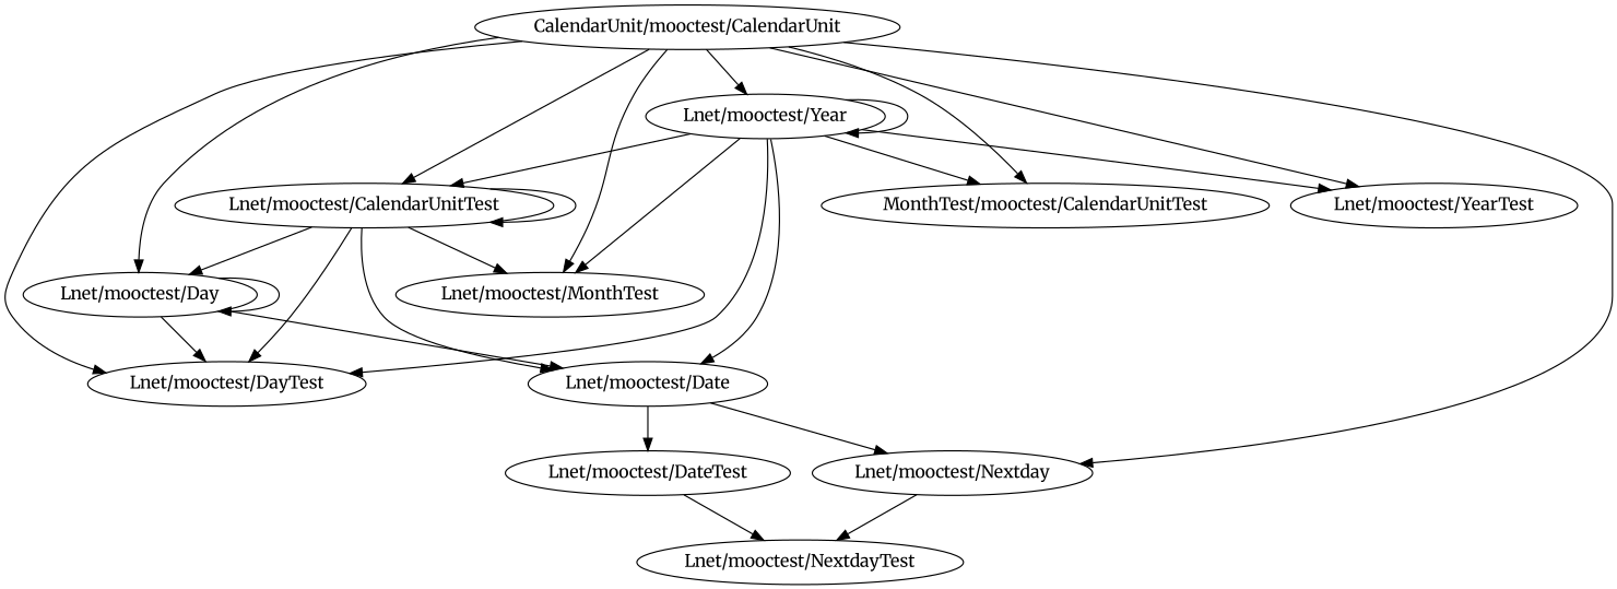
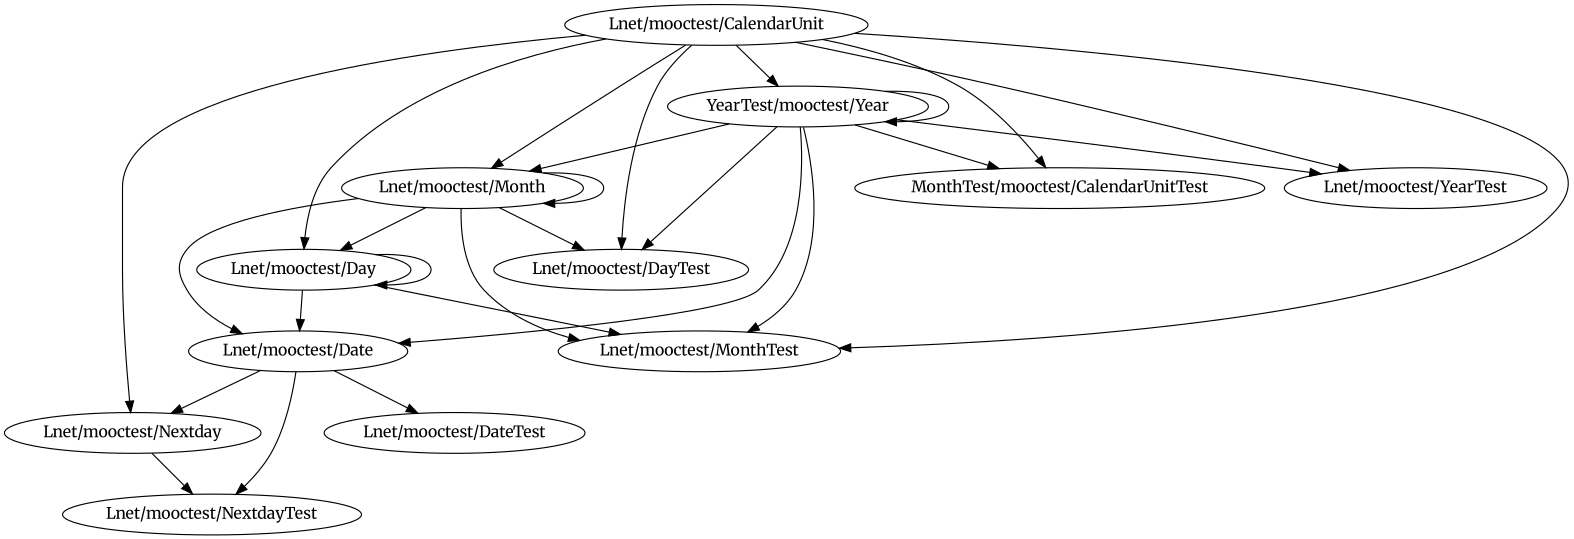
  digraph {
    fontname=Merriweather
    node [fontname=Merriweather]
    edge [fontname=Merriweather]
    "Lnet/mooctest/Day"
    "Lnet/mooctest/DayTest"
    "Lnet/mooctest/Date"
    "Lnet/mooctest/Nextday"
    "Lnet/mooctest/NextdayTest"
    "Lnet/mooctest/DateTest"
-   "Lnet/mooctest/CalendarUnit" [label="CalendarUnit/mooctest/CalendarUnit"]
-   "Lnet/mooctest/Month" [label="Lnet/mooctest/CalendarUnitTest"]
+   "Lnet/mooctest/CalendarUnit"
+   "Lnet/mooctest/Month"
    n9 [label="MonthTest/mooctest/CalendarUnitTest"]
-   "Lnet/mooctest/Year"
+   "Lnet/mooctest/Year" [label="YearTest/mooctest/Year"]
    "Lnet/mooctest/MonthTest"
    "Lnet/mooctest/YearTest"
    "Lnet/mooctest/Day" -> "Lnet/mooctest/Day"
-   "Lnet/mooctest/Day" -> "Lnet/mooctest/DayTest"
+   "Lnet/mooctest/Day" -> "Lnet/mooctest/MonthTest"
    "Lnet/mooctest/Day" -> "Lnet/mooctest/Date"
    "Lnet/mooctest/Date" -> "Lnet/mooctest/Nextday"
-   "Lnet/mooctest/DateTest" -> "Lnet/mooctest/NextdayTest"
+   "Lnet/mooctest/Date" -> "Lnet/mooctest/NextdayTest"
    "Lnet/mooctest/Date" -> "Lnet/mooctest/DateTest"
    "Lnet/mooctest/Nextday" -> "Lnet/mooctest/NextdayTest"
    "Lnet/mooctest/CalendarUnit" -> "Lnet/mooctest/Day"
    "Lnet/mooctest/CalendarUnit" -> "Lnet/mooctest/DayTest"
    "Lnet/mooctest/CalendarUnit" -> "Lnet/mooctest/Nextday"
    "Lnet/mooctest/CalendarUnit" -> "Lnet/mooctest/Month"
    "Lnet/mooctest/CalendarUnit" -> n9
    "Lnet/mooctest/CalendarUnit" -> "Lnet/mooctest/Year"
    "Lnet/mooctest/CalendarUnit" -> "Lnet/mooctest/MonthTest"
    "Lnet/mooctest/CalendarUnit" -> "Lnet/mooctest/YearTest"
    "Lnet/mooctest/Month" -> "Lnet/mooctest/Day"
    "Lnet/mooctest/Month" -> "Lnet/mooctest/DayTest"
    "Lnet/mooctest/Month" -> "Lnet/mooctest/Date"
    "Lnet/mooctest/Month" -> "Lnet/mooctest/Month"
    "Lnet/mooctest/Month" -> "Lnet/mooctest/MonthTest"
    "Lnet/mooctest/Year" -> "Lnet/mooctest/DayTest"
    "Lnet/mooctest/Year" -> "Lnet/mooctest/Date"
    "Lnet/mooctest/Year" -> "Lnet/mooctest/Month"
    "Lnet/mooctest/Year" -> n9
    "Lnet/mooctest/Year" -> "Lnet/mooctest/Year"
    "Lnet/mooctest/Year" -> "Lnet/mooctest/MonthTest"
    "Lnet/mooctest/Year" -> "Lnet/mooctest/YearTest"
  }
